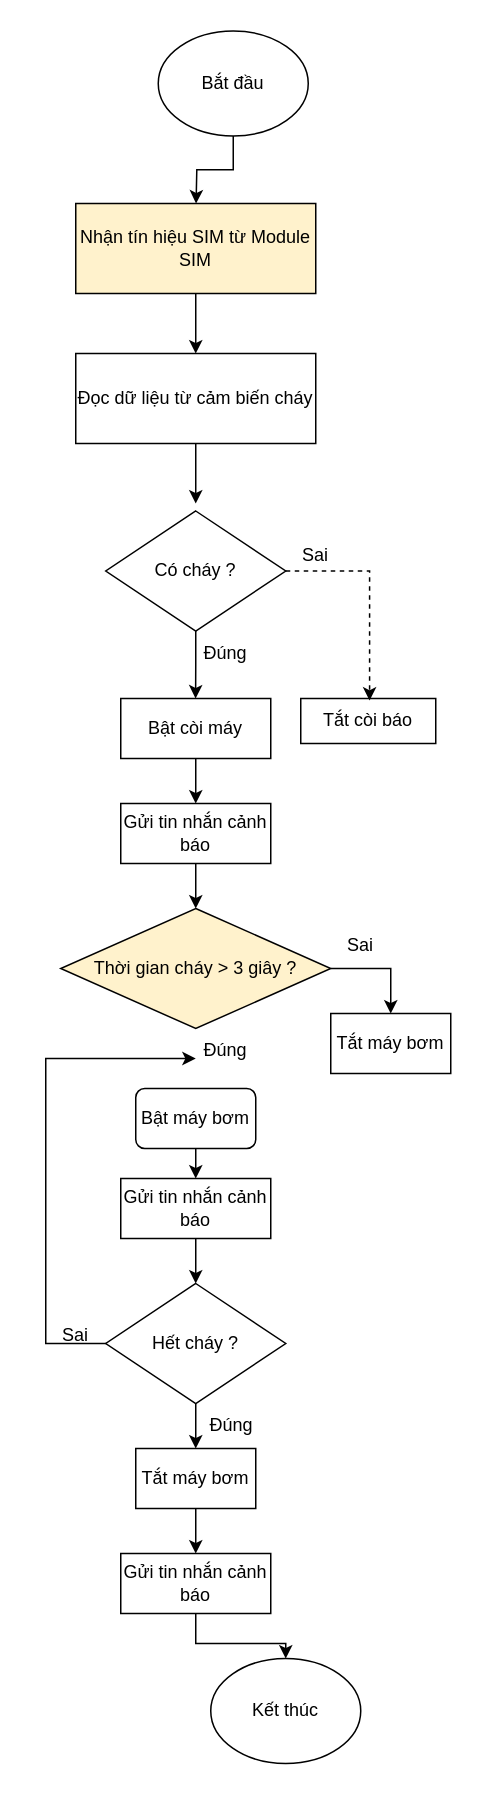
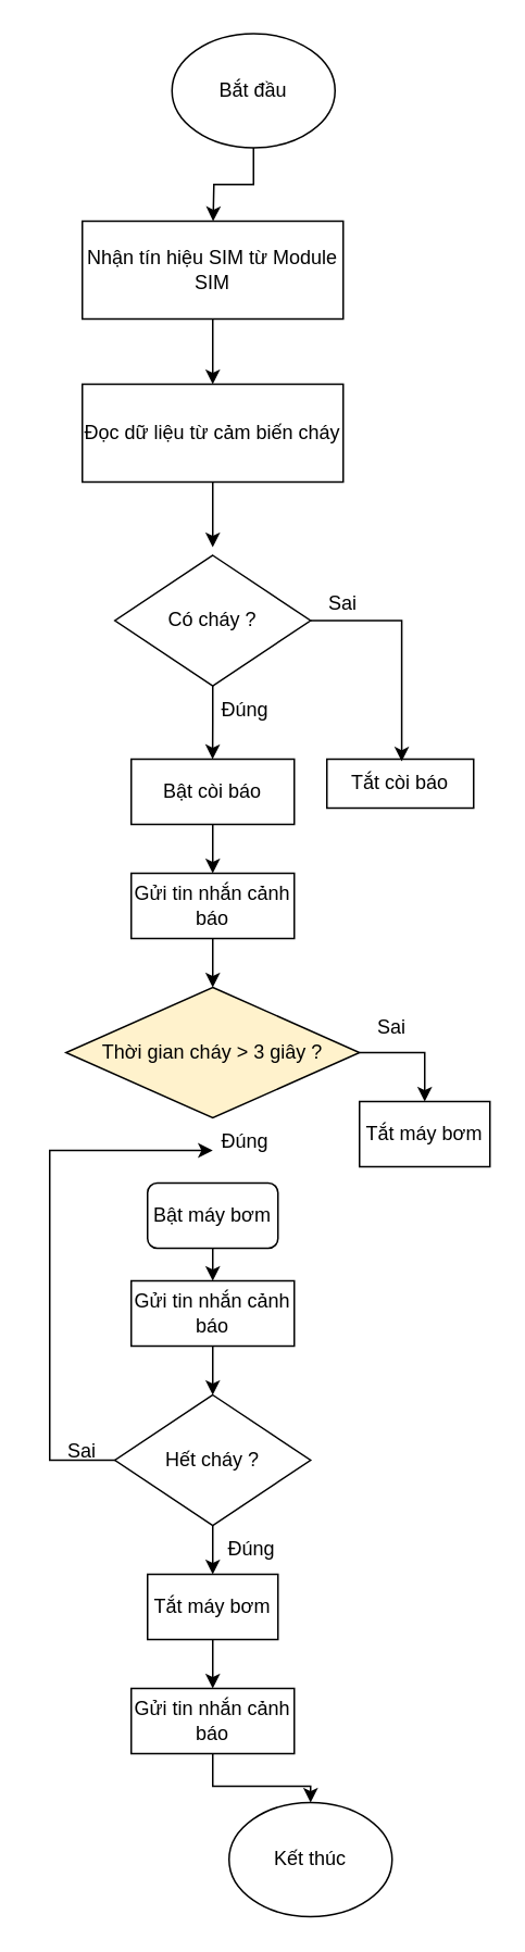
  <mxCell id="0" />
  <mxCell id="1" parent="0" />
  <mxCell id="2" style="edgeStyle=orthogonalEdgeStyle;rounded=0;orthogonalLoop=1;jettySize=auto;html=1;exitX=0.5;exitY=1;exitDx=0;exitDy=0;" edge="1" parent="1" source="3"><mxGeometry relative="1" as="geometry"><mxPoint x="130.222" y="135" as="targetPoint" /></mxGeometry></mxCell>
  <mxCell id="3" value="Bắt đầu" style="ellipse;whiteSpace=wrap;html=1;" vertex="1" parent="1"><mxGeometry x="105" y="20" width="100" height="70" as="geometry" /></mxCell>
  <mxCell id="4" style="edgeStyle=orthogonalEdgeStyle;rounded=0;orthogonalLoop=1;jettySize=auto;html=1;exitX=0.5;exitY=1;exitDx=0;exitDy=0;" edge="1" parent="1" source="5"><mxGeometry relative="1" as="geometry"><mxPoint x="129.903" y="465" as="targetPoint" /></mxGeometry></mxCell>
  <mxCell id="5" value="Có cháy ?" style="rhombus;whiteSpace=wrap;html=1;" vertex="1" parent="1"><mxGeometry x="70" y="340" width="120" height="80" as="geometry" /></mxCell>
  <mxCell id="6" value="Đúng" style="text;html=1;align=center;verticalAlign=middle;whiteSpace=wrap;rounded=0;" vertex="1" parent="1"><mxGeometry x="120" y="420" width="60" height="30" as="geometry" /></mxCell>
  <mxCell id="7" value="Sai" style="text;html=1;align=center;verticalAlign=middle;whiteSpace=wrap;rounded=0;" vertex="1" parent="1"><mxGeometry x="180" y="355" width="60" height="30" as="geometry" /></mxCell>
  <mxCell id="8" style="edgeStyle=orthogonalEdgeStyle;rounded=0;orthogonalLoop=1;jettySize=auto;html=1;exitX=0.5;exitY=1;exitDx=0;exitDy=0;entryX=0.5;entryY=0;entryDx=0;entryDy=0;" edge="1" parent="1" source="9" target="19"><mxGeometry relative="1" as="geometry" /></mxCell>
- <mxCell id="9" value="Bật còi máy" style="rounded=0;whiteSpace=wrap;html=1;" vertex="1" parent="1"><mxGeometry x="80" y="465" width="100" height="40" as="geometry" /></mxCell>
+ <mxCell id="9" value="Bật còi báo" style="rounded=0;whiteSpace=wrap;html=1;" vertex="1" parent="1"><mxGeometry x="80" y="465" width="100" height="40" as="geometry" /></mxCell>
  <mxCell id="10" value="Tắt còi báo" style="rounded=0;whiteSpace=wrap;html=1;" vertex="1" parent="1"><mxGeometry x="200" y="465" width="90" height="30" as="geometry" /></mxCell>
  <mxCell id="11" value="Thời gian cháy &amp;gt; 3 giây ?" style="rhombus;whiteSpace=wrap;html=1;fillColor=#fff2cc;" vertex="1" parent="1"><mxGeometry x="40" y="605" width="180" height="80" as="geometry" /></mxCell>
  <mxCell id="12" style="edgeStyle=orthogonalEdgeStyle;rounded=0;orthogonalLoop=1;jettySize=auto;html=1;exitX=0.5;exitY=1;exitDx=0;exitDy=0;entryX=0.5;entryY=0;entryDx=0;entryDy=0;" edge="1" parent="1" source="13" target="33"><mxGeometry relative="1" as="geometry" /></mxCell>
  <mxCell id="13" value="Bật máy bơm" style="whiteSpace=wrap;html=1;rounded=1;" vertex="1" parent="1"><mxGeometry x="90" y="725" width="80" height="40" as="geometry" /></mxCell>
  <mxCell id="14" value="Kết thúc" style="ellipse;whiteSpace=wrap;html=1;" vertex="1" parent="1"><mxGeometry x="140" y="1105" width="100" height="70" as="geometry" /></mxCell>
  <mxCell id="15" value="" style="edgeStyle=orthogonalEdgeStyle;rounded=0;orthogonalLoop=1;jettySize=auto;html=1;" edge="1" parent="1" source="16"><mxGeometry relative="1" as="geometry"><mxPoint x="130" y="335" as="targetPoint" /></mxGeometry></mxCell>
  <mxCell id="16" value="Đọc dữ liệu từ cảm biến cháy" style="rounded=0;whiteSpace=wrap;html=1;" vertex="1" parent="1"><mxGeometry x="50" y="235" width="160" height="60" as="geometry" /></mxCell>
- <mxCell id="17" value="Nhận tín hiệu SIM từ Module SIM" style="rounded=0;whiteSpace=wrap;html=1;fillColor=#fff2cc;" vertex="1" parent="1"><mxGeometry x="50" y="135" width="160" height="60" as="geometry" /></mxCell>
+ <mxCell id="17" value="Nhận tín hiệu SIM từ Module SIM" style="rounded=0;whiteSpace=wrap;html=1;" vertex="1" parent="1"><mxGeometry x="50" y="135" width="160" height="60" as="geometry" /></mxCell>
  <mxCell id="18" value="" style="endArrow=classic;html=1;rounded=0;exitX=0.5;exitY=1;exitDx=0;exitDy=0;" edge="1" parent="1" source="17"><mxGeometry width="50" height="50" relative="1" as="geometry"><mxPoint x="160" y="285" as="sourcePoint" /><mxPoint x="130" y="235" as="targetPoint" /></mxGeometry></mxCell>
  <mxCell id="19" value="Gửi tin nhắn cảnh báo" style="rounded=0;whiteSpace=wrap;html=1;" vertex="1" parent="1"><mxGeometry x="80" y="535" width="100" height="40" as="geometry" /></mxCell>
  <mxCell id="20" value="Đúng" style="text;html=1;align=center;verticalAlign=middle;whiteSpace=wrap;rounded=0;" vertex="1" parent="1"><mxGeometry x="120" y="685" width="60" height="30" as="geometry" /></mxCell>
  <mxCell id="21" value="Tắt máy bơm" style="rounded=0;whiteSpace=wrap;html=1;" vertex="1" parent="1"><mxGeometry x="220" y="675" width="80" height="40" as="geometry" /></mxCell>
  <mxCell id="22" value="" style="endArrow=classic;html=1;rounded=0;exitX=1;exitY=0.5;exitDx=0;exitDy=0;entryX=0.5;entryY=0;entryDx=0;entryDy=0;" edge="1" parent="1" source="11" target="21"><mxGeometry width="50" height="50" relative="1" as="geometry"><mxPoint x="160" y="815" as="sourcePoint" /><mxPoint x="210" y="765" as="targetPoint" /><Array as="points"><mxPoint x="260" y="645" /></Array></mxGeometry></mxCell>
  <mxCell id="23" value="Sai" style="text;html=1;align=center;verticalAlign=middle;whiteSpace=wrap;rounded=0;" vertex="1" parent="1"><mxGeometry x="210" y="615" width="60" height="30" as="geometry" /></mxCell>
  <mxCell id="24" style="edgeStyle=orthogonalEdgeStyle;rounded=0;orthogonalLoop=1;jettySize=auto;html=1;exitX=0.5;exitY=1;exitDx=0;exitDy=0;entryX=0.5;entryY=0;entryDx=0;entryDy=0;" edge="1" parent="1" source="26" target="28"><mxGeometry relative="1" as="geometry" /></mxCell>
  <mxCell id="25" style="edgeStyle=orthogonalEdgeStyle;rounded=0;orthogonalLoop=1;jettySize=auto;html=1;exitX=0;exitY=0.5;exitDx=0;exitDy=0;" edge="1" parent="1"><mxGeometry relative="1" as="geometry"><mxPoint x="130" y="705" as="targetPoint" /><mxPoint x="75" y="895" as="sourcePoint" /><Array as="points"><mxPoint x="30" y="895" /><mxPoint x="30" y="705" /></Array></mxGeometry></mxCell>
  <mxCell id="26" value="Hết cháy ?" style="rhombus;whiteSpace=wrap;html=1;" vertex="1" parent="1"><mxGeometry x="70" y="855" width="120" height="80" as="geometry" /></mxCell>
  <mxCell id="27" style="edgeStyle=orthogonalEdgeStyle;rounded=0;orthogonalLoop=1;jettySize=auto;html=1;exitX=0.5;exitY=1;exitDx=0;exitDy=0;entryX=0.5;entryY=0;entryDx=0;entryDy=0;" edge="1" parent="1" source="28" target="35"><mxGeometry relative="1" as="geometry" /></mxCell>
  <mxCell id="28" value="Tắt máy bơm" style="rounded=0;whiteSpace=wrap;html=1;" vertex="1" parent="1"><mxGeometry x="90" y="965" width="80" height="40" as="geometry" /></mxCell>
  <mxCell id="29" value="Đúng" style="text;html=1;align=center;verticalAlign=middle;whiteSpace=wrap;rounded=0;" vertex="1" parent="1"><mxGeometry x="124" y="935" width="60" height="30" as="geometry" /></mxCell>
  <mxCell id="30" value="Sai" style="text;html=1;align=center;verticalAlign=middle;whiteSpace=wrap;rounded=0;" vertex="1" parent="1"><mxGeometry x="20" y="875" width="60" height="30" as="geometry" /></mxCell>
  <mxCell id="31" value="" style="endArrow=classic;html=1;rounded=0;exitX=0.5;exitY=1;exitDx=0;exitDy=0;" edge="1" parent="1" source="19"><mxGeometry width="50" height="50" relative="1" as="geometry"><mxPoint x="90" y="775" as="sourcePoint" /><mxPoint x="130" y="605" as="targetPoint" /></mxGeometry></mxCell>
  <mxCell id="32" style="edgeStyle=orthogonalEdgeStyle;rounded=0;orthogonalLoop=1;jettySize=auto;html=1;exitX=0.5;exitY=1;exitDx=0;exitDy=0;entryX=0.5;entryY=0;entryDx=0;entryDy=0;" edge="1" parent="1" source="33" target="26"><mxGeometry relative="1" as="geometry" /></mxCell>
  <mxCell id="33" value="Gửi tin nhắn cảnh báo" style="rounded=0;whiteSpace=wrap;html=1;" vertex="1" parent="1"><mxGeometry x="80" y="785" width="100" height="40" as="geometry" /></mxCell>
  <mxCell id="34" style="edgeStyle=orthogonalEdgeStyle;rounded=0;orthogonalLoop=1;jettySize=auto;html=1;exitX=0.5;exitY=1;exitDx=0;exitDy=0;entryX=0.5;entryY=0;entryDx=0;entryDy=0;" edge="1" parent="1" source="35" target="14"><mxGeometry relative="1" as="geometry" /></mxCell>
  <mxCell id="35" value="Gửi tin nhắn cảnh báo" style="rounded=0;whiteSpace=wrap;html=1;" vertex="1" parent="1"><mxGeometry x="80" y="1035" width="100" height="40" as="geometry" /></mxCell>
- <mxCell id="36" style="edgeStyle=orthogonalEdgeStyle;rounded=0;orthogonalLoop=1;jettySize=auto;html=1;exitX=1;exitY=0.5;exitDx=0;exitDy=0;entryX=0.51;entryY=0.047;entryDx=0;entryDy=0;entryPerimeter=0;dashed=1;" edge="1" parent="1" source="5" target="10"><mxGeometry relative="1" as="geometry" /></mxCell>
+ <mxCell id="36" style="edgeStyle=orthogonalEdgeStyle;rounded=0;orthogonalLoop=1;jettySize=auto;html=1;exitX=1;exitY=0.5;exitDx=0;exitDy=0;entryX=0.51;entryY=0.047;entryDx=0;entryDy=0;entryPerimeter=0;" edge="1" parent="1" source="5" target="10"><mxGeometry relative="1" as="geometry" /></mxCell>
